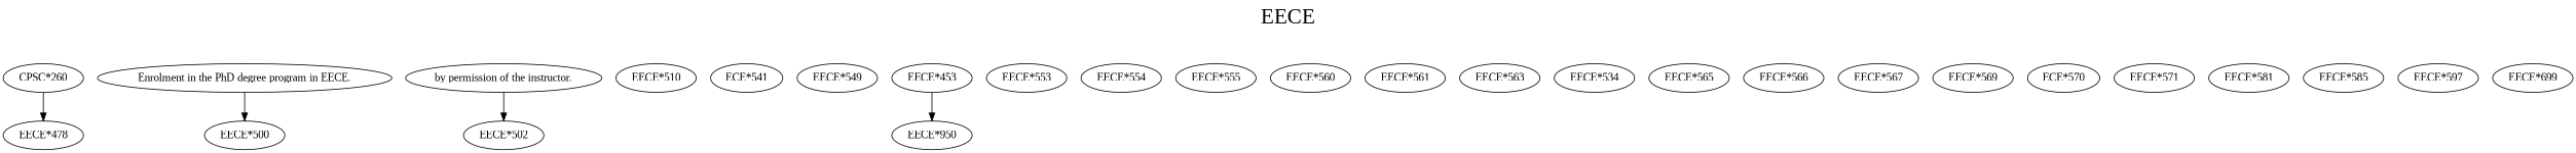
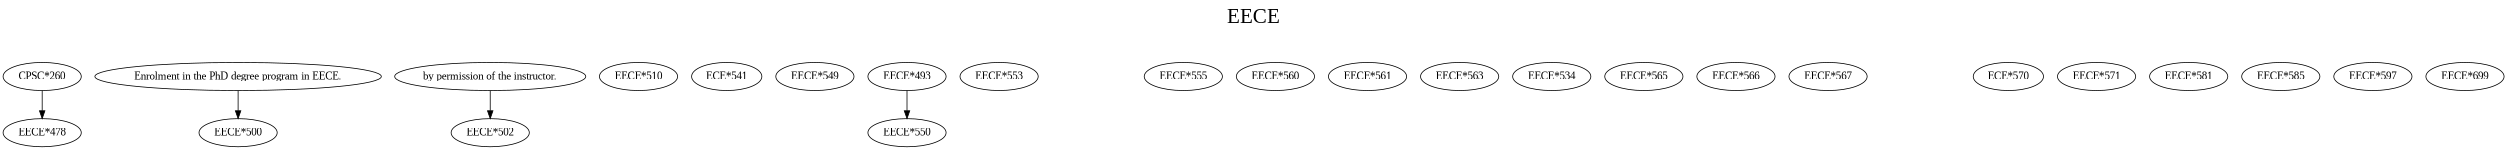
  digraph {
    fontname="Liberation Serif"
    fontsize=27
    label=EECE
    labelloc=t
    node [fontname="Liberation Serif"]
    edge [fontname="Liberation Serif" style=solid]
    "CPSC*260"
    "EECE*478"
    n3 [label="Enrolment in the PhD degree program in EECE."]
    "EECE*500"
    "by permission of the instructor."
    "EECE*502"
    "EECE*510"
    n8 [label="ECE*541"]
    "EECE*549"
-   "EECE*493" [label="EECE*453"]
-   "EECE*550" [label="EECE*950"]
+   "EECE*493"
+   "EECE*550"
    "EECE*553"
-   "EECE*554"
    "EECE*555"
    "EECE*560"
    "EECE*561"
    "EECE*563"
    n18 [label="EECE*534"]
    "EECE*565"
    "EECE*566"
    "EECE*567"
-   "EECE*569"
    n23 [label="ECE*570"]
    "EECE*571"
    "EECE*581"
    "EECE*585"
    "EECE*597"
    "EECE*699"
    "CPSC*260" -> "EECE*478"
    n3 -> "EECE*500"
    "by permission of the instructor." -> "EECE*502"
    "EECE*493" -> "EECE*550"
  }
